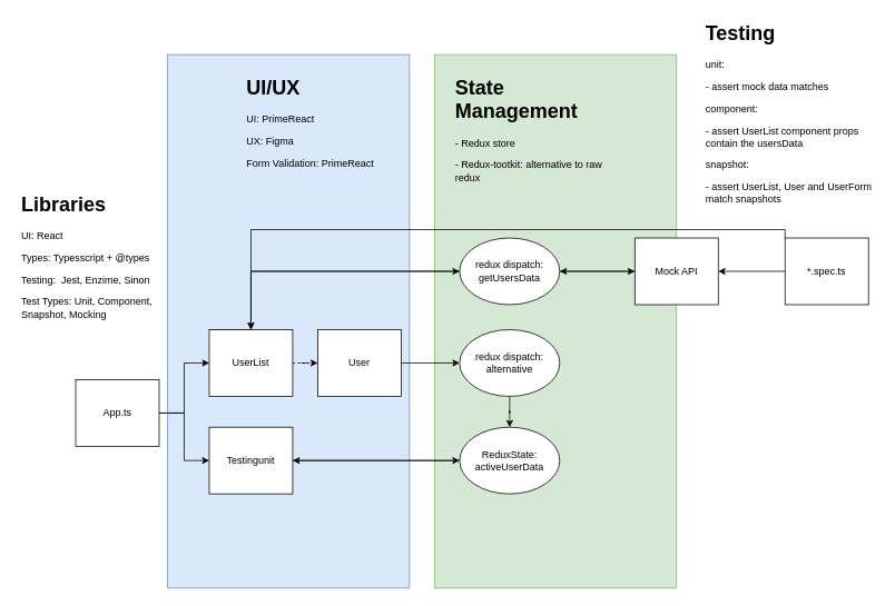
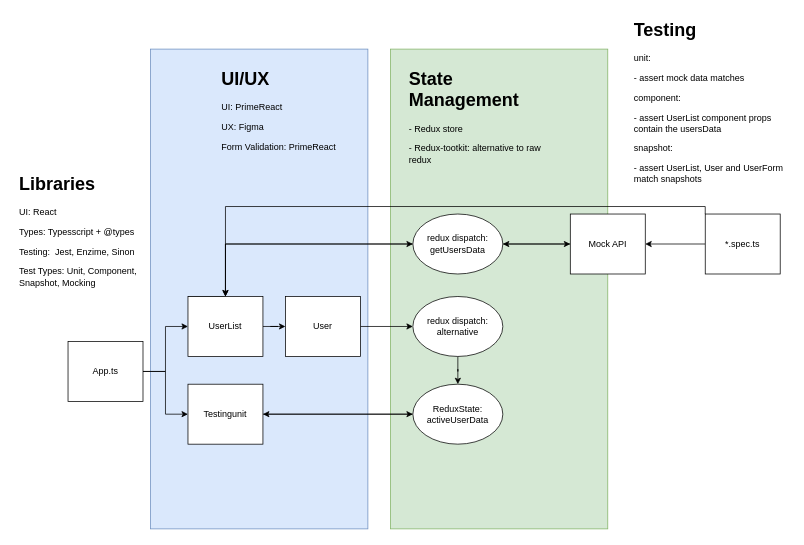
  <mxCell id="0" />
  <mxCell id="1" parent="0" />
  <mxCell id="2" value="" style="rounded=0;whiteSpace=wrap;html=1;fillColor=#d5e8d4;strokeColor=#82b366;" vertex="1" parent="1"><mxGeometry x="520" y="65" width="290" height="640" as="geometry" /></mxCell>
  <mxCell id="3" value="" style="rounded=0;whiteSpace=wrap;html=1;fillColor=#dae8fc;strokeColor=#6c8ebf;" vertex="1" parent="1"><mxGeometry x="200" y="65" width="290" height="640" as="geometry" /></mxCell>
  <mxCell id="4" style="edgeStyle=orthogonalEdgeStyle;rounded=0;orthogonalLoop=1;jettySize=auto;html=1;entryX=0;entryY=0.5;entryDx=0;entryDy=0;" edge="1" parent="1" source="5" target="12"><mxGeometry relative="1" as="geometry" /></mxCell>
  <mxCell id="5" value="Testingunit" style="rounded=0;whiteSpace=wrap;html=1;" vertex="1" parent="1"><mxGeometry x="250" y="512" width="100" height="80" as="geometry" /></mxCell>
- <mxCell id="6" style="edgeStyle=orthogonalEdgeStyle;rounded=0;orthogonalLoop=1;jettySize=auto;html=1;exitX=1;exitY=0.5;exitDx=0;exitDy=0;dashed=1;" edge="1" parent="1" source="8" target="10"><mxGeometry relative="1" as="geometry" /></mxCell>
+ <mxCell id="6" style="edgeStyle=orthogonalEdgeStyle;rounded=0;orthogonalLoop=1;jettySize=auto;html=1;exitX=1;exitY=0.5;exitDx=0;exitDy=0;" edge="1" parent="1" source="8" target="10"><mxGeometry relative="1" as="geometry" /></mxCell>
  <mxCell id="7" style="edgeStyle=orthogonalEdgeStyle;rounded=0;orthogonalLoop=1;jettySize=auto;html=1;exitX=0;exitY=0;exitDx=0;exitDy=0;entryX=0;entryY=0.5;entryDx=0;entryDy=0;" edge="1" parent="1" source="8" target="25"><mxGeometry relative="1" as="geometry"><Array as="points"><mxPoint x="300" y="395" /><mxPoint x="300" y="325" /></Array></mxGeometry></mxCell>
  <mxCell id="8" value="UserList" style="rounded=0;whiteSpace=wrap;html=1;" vertex="1" parent="1"><mxGeometry x="250" y="395" width="100" height="80" as="geometry" /></mxCell>
  <mxCell id="9" value="" style="edgeStyle=orthogonalEdgeStyle;rounded=0;orthogonalLoop=1;jettySize=auto;html=1;" edge="1" parent="1" source="10" target="17"><mxGeometry relative="1" as="geometry" /></mxCell>
  <mxCell id="10" value="User" style="rounded=0;whiteSpace=wrap;html=1;" vertex="1" parent="1"><mxGeometry x="380" y="395" width="100" height="80" as="geometry" /></mxCell>
  <mxCell id="11" style="edgeStyle=orthogonalEdgeStyle;rounded=0;orthogonalLoop=1;jettySize=auto;html=1;entryX=1;entryY=0.5;entryDx=0;entryDy=0;" edge="1" parent="1" source="12" target="5"><mxGeometry relative="1" as="geometry" /></mxCell>
  <mxCell id="12" value="&lt;span&gt;ReduxState: activeUserData&lt;/span&gt;" style="ellipse;whiteSpace=wrap;html=1;" vertex="1" parent="1"><mxGeometry x="550" y="512" width="120" height="80" as="geometry" /></mxCell>
  <mxCell id="13" style="edgeStyle=orthogonalEdgeStyle;rounded=0;orthogonalLoop=1;jettySize=auto;html=1;" edge="1" parent="1" source="15" target="8"><mxGeometry relative="1" as="geometry" /></mxCell>
  <mxCell id="14" style="edgeStyle=orthogonalEdgeStyle;rounded=0;orthogonalLoop=1;jettySize=auto;html=1;" edge="1" parent="1" source="15" target="5"><mxGeometry relative="1" as="geometry" /></mxCell>
  <mxCell id="15" value="App.ts" style="rounded=0;whiteSpace=wrap;html=1;" vertex="1" parent="1"><mxGeometry x="90" y="455" width="100" height="80" as="geometry" /></mxCell>
  <mxCell id="16" style="edgeStyle=orthogonalEdgeStyle;rounded=0;orthogonalLoop=1;jettySize=auto;html=1;" edge="1" parent="1" source="17" target="12"><mxGeometry relative="1" as="geometry" /></mxCell>
  <mxCell id="17" value="&lt;span&gt;redux dispatch: alternative&lt;br&gt;&lt;/span&gt;" style="ellipse;whiteSpace=wrap;html=1;" vertex="1" parent="1"><mxGeometry x="550" y="395" width="120" height="80" as="geometry" /></mxCell>
  <mxCell id="18" value="&lt;h1&gt;UI/UX&lt;/h1&gt;&lt;p&gt;UI: PrimeReact&lt;/p&gt;&lt;p&gt;UX: Figma&amp;nbsp;&lt;/p&gt;&lt;p&gt;Form Validation: PrimeReact&lt;/p&gt;" style="text;html=1;strokeColor=none;fillColor=none;spacing=5;spacingTop=-20;whiteSpace=wrap;overflow=hidden;rounded=0;" vertex="1" parent="1"><mxGeometry x="290" y="85" width="190" height="120" as="geometry" /></mxCell>
  <mxCell id="19" value="&lt;h1&gt;State Management&lt;/h1&gt;&lt;p&gt;- Redux store&lt;/p&gt;&lt;p&gt;- Redux-tootkit: alternative to raw redux&lt;/p&gt;" style="text;html=1;strokeColor=none;fillColor=none;spacing=5;spacingTop=-20;whiteSpace=wrap;overflow=hidden;rounded=0;" vertex="1" parent="1"><mxGeometry x="540" y="85" width="200" height="150" as="geometry" /></mxCell>
  <mxCell id="20" value="&lt;h1&gt;Libraries&lt;/h1&gt;&lt;p&gt;UI: React&lt;/p&gt;&lt;p&gt;Types: Typesscript + @types&lt;/p&gt;&lt;p&gt;Testing:&amp;nbsp; Jest, Enzime, Sinon&lt;/p&gt;&lt;p&gt;Test Types: Unit, Component, Snapshot, Mocking&lt;/p&gt;" style="text;html=1;strokeColor=none;fillColor=none;spacing=5;spacingTop=-20;whiteSpace=wrap;overflow=hidden;rounded=0;" vertex="1" parent="1"><mxGeometry x="20" y="225" width="210" height="170" as="geometry" /></mxCell>
  <mxCell id="21" style="edgeStyle=orthogonalEdgeStyle;rounded=0;orthogonalLoop=1;jettySize=auto;html=1;" edge="1" parent="1" source="22" target="25"><mxGeometry relative="1" as="geometry" /></mxCell>
  <mxCell id="22" value="Mock API" style="rounded=0;whiteSpace=wrap;html=1;" vertex="1" parent="1"><mxGeometry x="760" y="285" width="100" height="80" as="geometry" /></mxCell>
  <mxCell id="23" style="edgeStyle=orthogonalEdgeStyle;rounded=0;orthogonalLoop=1;jettySize=auto;html=1;" edge="1" parent="1" source="25" target="22"><mxGeometry relative="1" as="geometry" /></mxCell>
  <mxCell id="24" style="edgeStyle=orthogonalEdgeStyle;rounded=0;orthogonalLoop=1;jettySize=auto;html=1;entryX=0.5;entryY=0;entryDx=0;entryDy=0;" edge="1" parent="1" source="25" target="8"><mxGeometry relative="1" as="geometry"><Array as="points"><mxPoint x="300" y="325" /></Array></mxGeometry></mxCell>
  <mxCell id="25" value="&lt;span&gt;redux dispatch: getUsersData&lt;br&gt;&lt;/span&gt;" style="ellipse;whiteSpace=wrap;html=1;" vertex="1" parent="1"><mxGeometry x="550" y="285" width="120" height="80" as="geometry" /></mxCell>
  <mxCell id="26" style="edgeStyle=orthogonalEdgeStyle;rounded=0;orthogonalLoop=1;jettySize=auto;html=1;entryX=1;entryY=0.5;entryDx=0;entryDy=0;" edge="1" parent="1" source="28" target="22"><mxGeometry relative="1" as="geometry" /></mxCell>
  <mxCell id="27" style="edgeStyle=orthogonalEdgeStyle;rounded=0;orthogonalLoop=1;jettySize=auto;html=1;entryX=0.5;entryY=0;entryDx=0;entryDy=0;" edge="1" parent="1" source="28" target="8"><mxGeometry relative="1" as="geometry"><Array as="points"><mxPoint x="940" y="275" /><mxPoint x="300" y="275" /></Array></mxGeometry></mxCell>
  <mxCell id="28" value="*.spec.ts" style="rounded=0;whiteSpace=wrap;html=1;" vertex="1" parent="1"><mxGeometry x="940" y="285" width="100" height="80" as="geometry" /></mxCell>
  <mxCell id="29" value="&lt;h1&gt;Testing&lt;/h1&gt;&lt;p&gt;unit:&amp;nbsp;&lt;/p&gt;&lt;p&gt;- assert mock data matches&lt;/p&gt;&lt;p&gt;component:&lt;/p&gt;&lt;p&gt;- assert UserList component props contain the usersData&lt;/p&gt;&lt;p&gt;snapshot:&lt;/p&gt;&lt;p&gt;- assert UserList, User and UserForm match snapshots&lt;/p&gt;" style="text;html=1;strokeColor=none;fillColor=none;spacing=5;spacingTop=-20;whiteSpace=wrap;overflow=hidden;rounded=0;" vertex="1" parent="1"><mxGeometry x="840" y="20" width="210" height="250" as="geometry" /></mxCell>
